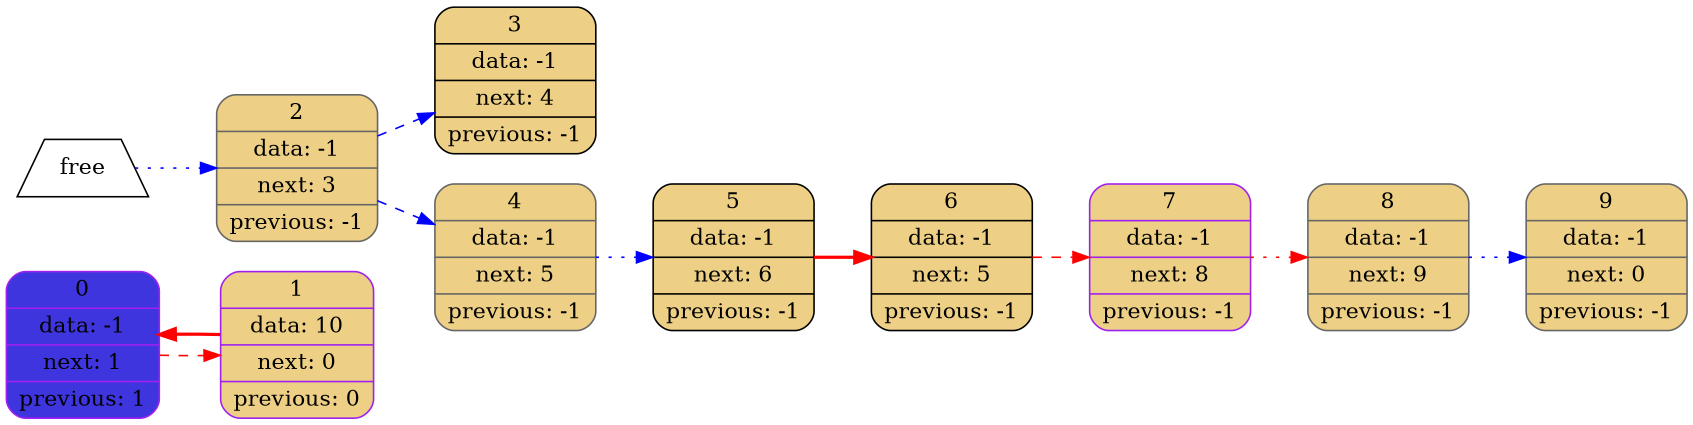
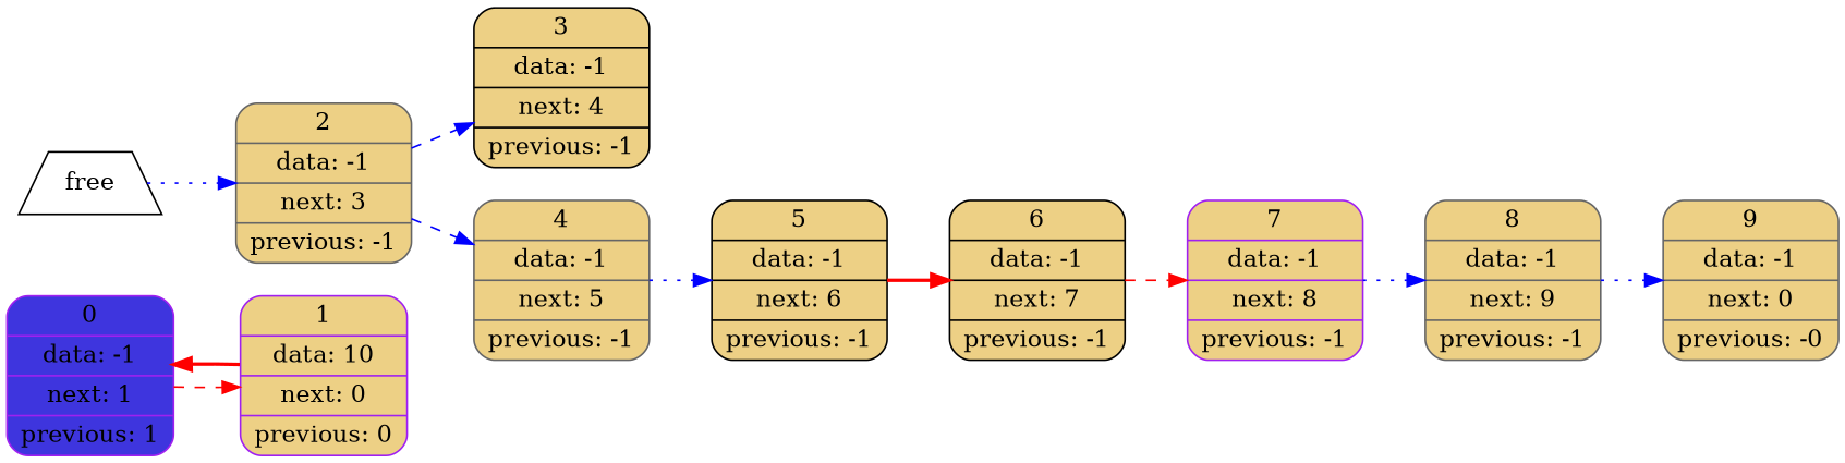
  digraph {
    rankdir=LR
    node [color=gray40 fillcolor="#edd085" shape=Mrecord style=filled]
    edge [color=red style=dashed]
    n1 [color=purple fillcolor="#3e35de" label="0 | data: -1| next: 1 | previous: 1"]
    n2 [color=purple label="1 | data: 10 | next: 0 | previous: 0"]
    n3 [label="2 | data: -1 | next: 3 | previous: -1"]
    n4 [color=black label="3 | data: -1 | next: 4 | previous: -1"]
    n5 [label="4 | data: -1 | next: 5 | previous: -1"]
    n6 [color=black label="5 | data: -1 | next: 6 | previous: -1"]
-   n7 [color=black label="6 | data: -1 | next: 5 | previous: -1"]
+   n7 [color=black label="6 | data: -1 | next: 7 | previous: -1"]
    n8 [color=purple label="7 | data: -1 | next: 8 | previous: -1"]
    n9 [label="8 | data: -1 | next: 9 | previous: -1"]
-   n10 [label="9 | data: -1 | next: 0 | previous: -1"]
+   n10 [label="9 | data: -1 | next: 0 | previous: -0"]
    free [color=black fillcolor=black shape=trapezium style=""]
    n1 -> n2
    n2 -> n1 [style=bold]
    n3 -> n4 [color=blue]
    n3 -> n5 [color=blue]
    n5 -> n6 [color=blue style=dotted]
    n6 -> n7 [style=bold]
    n7 -> n8
-   n8 -> n9 [style=dotted]
+   n8 -> n9 [color=blue style=dotted]
    n9 -> n10 [color=blue style=dotted]
    free -> n3 [color=blue style=dotted]
  }
